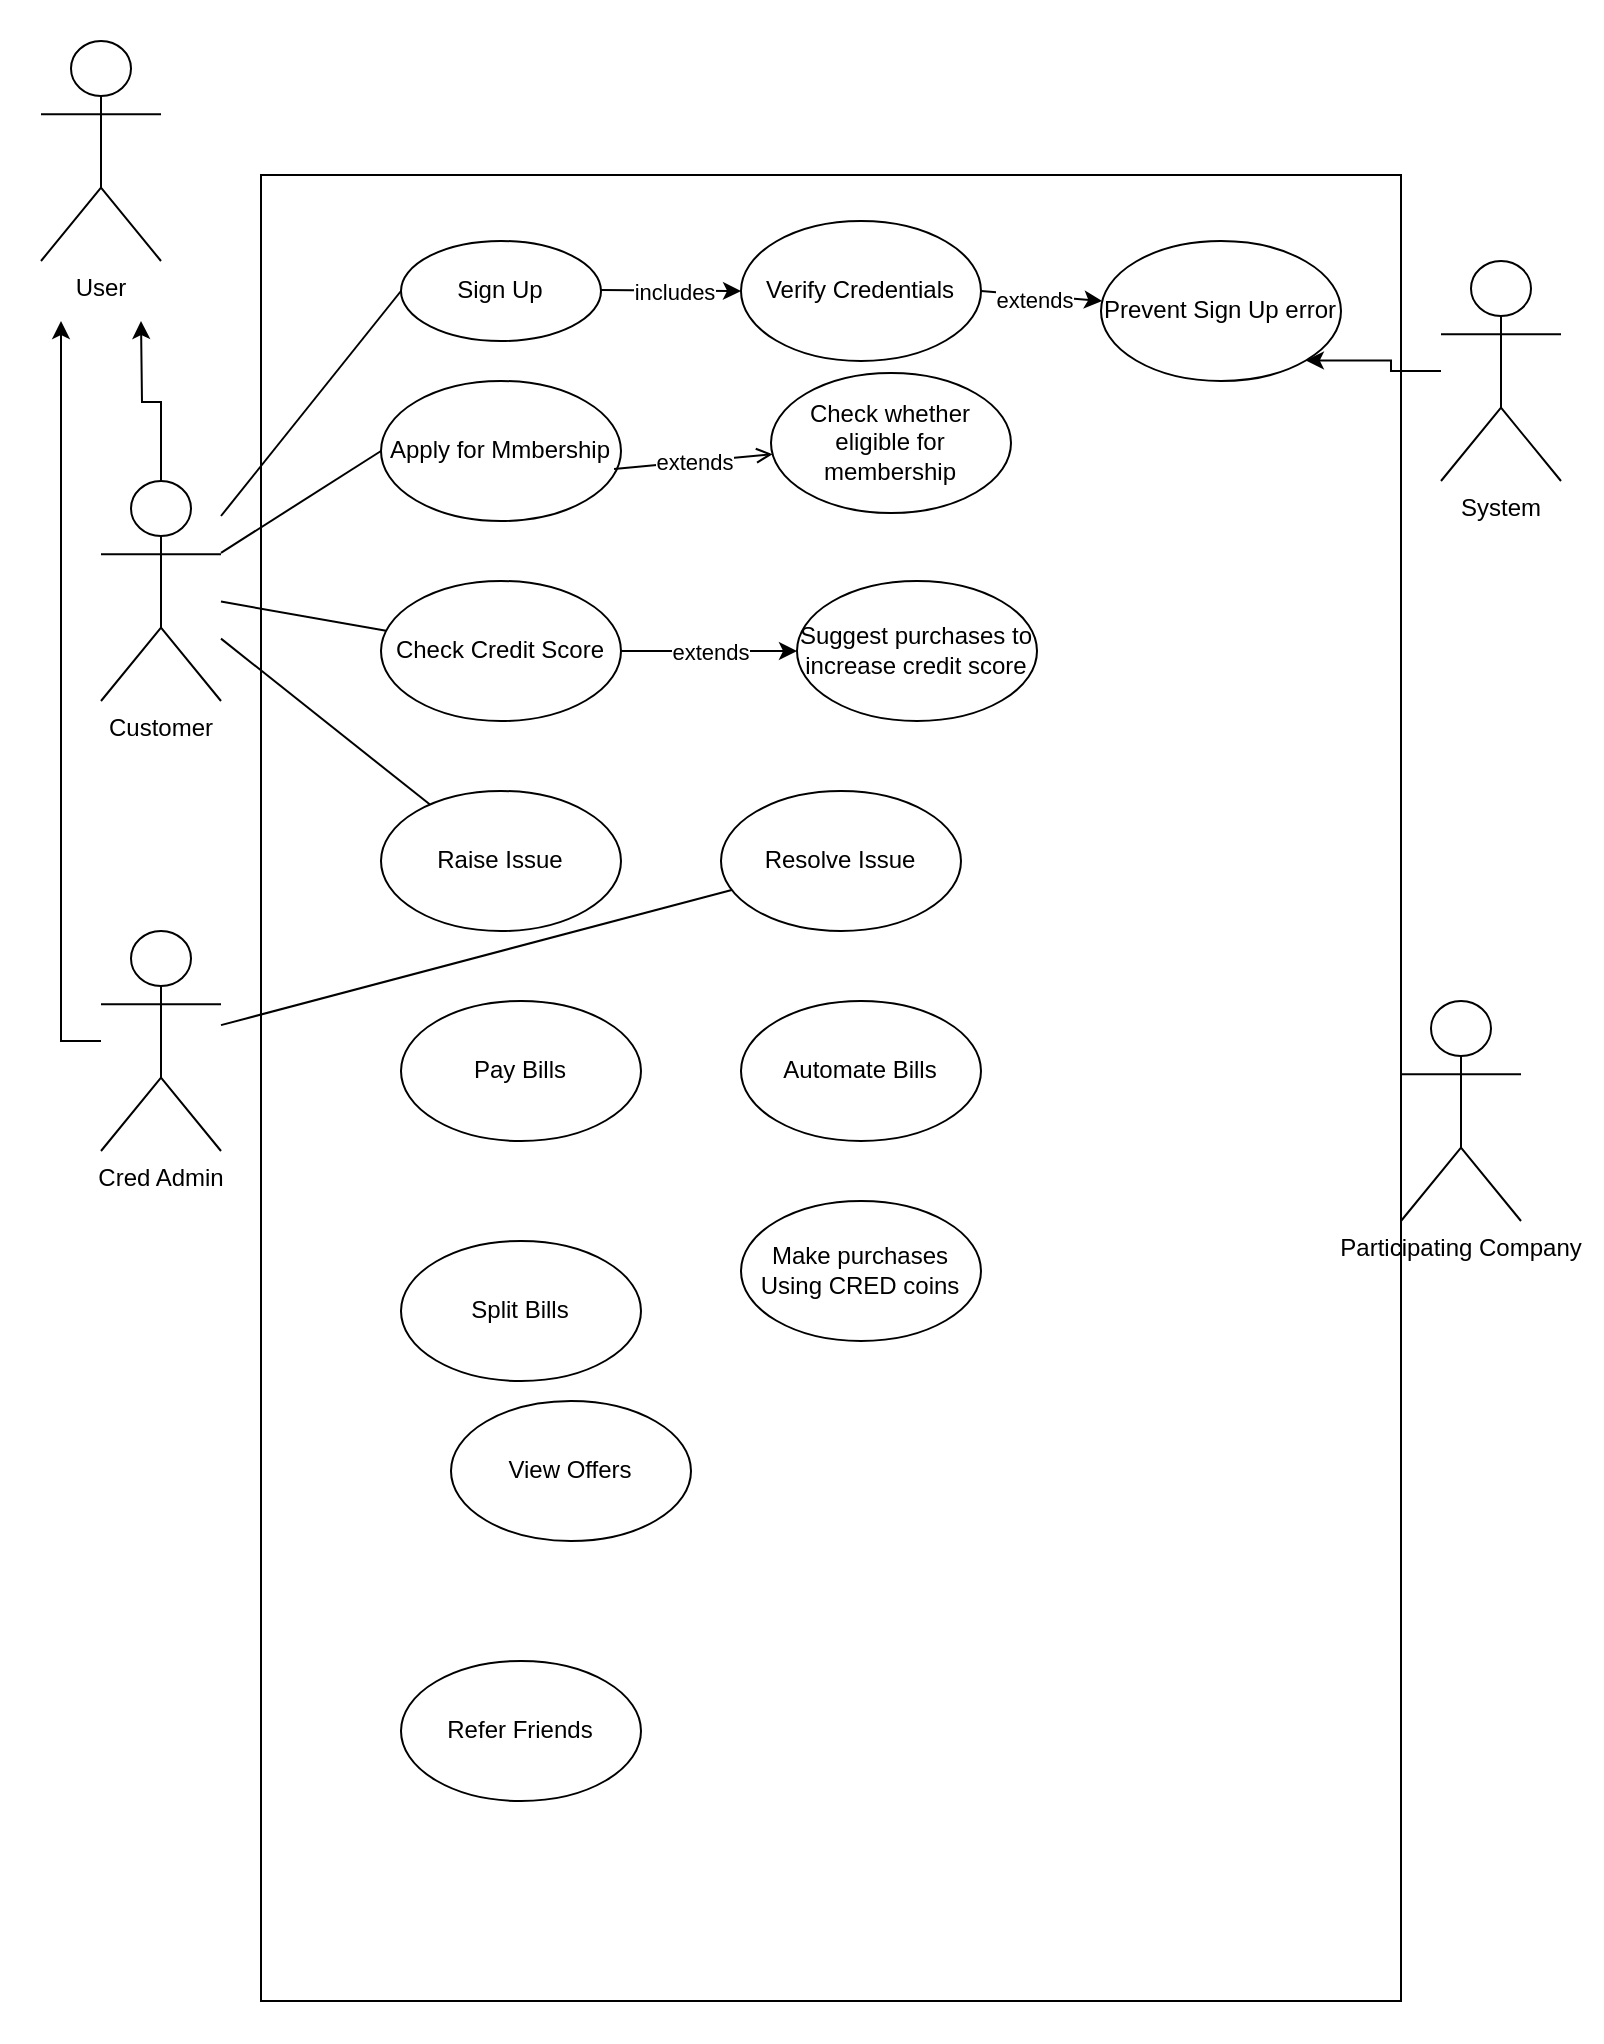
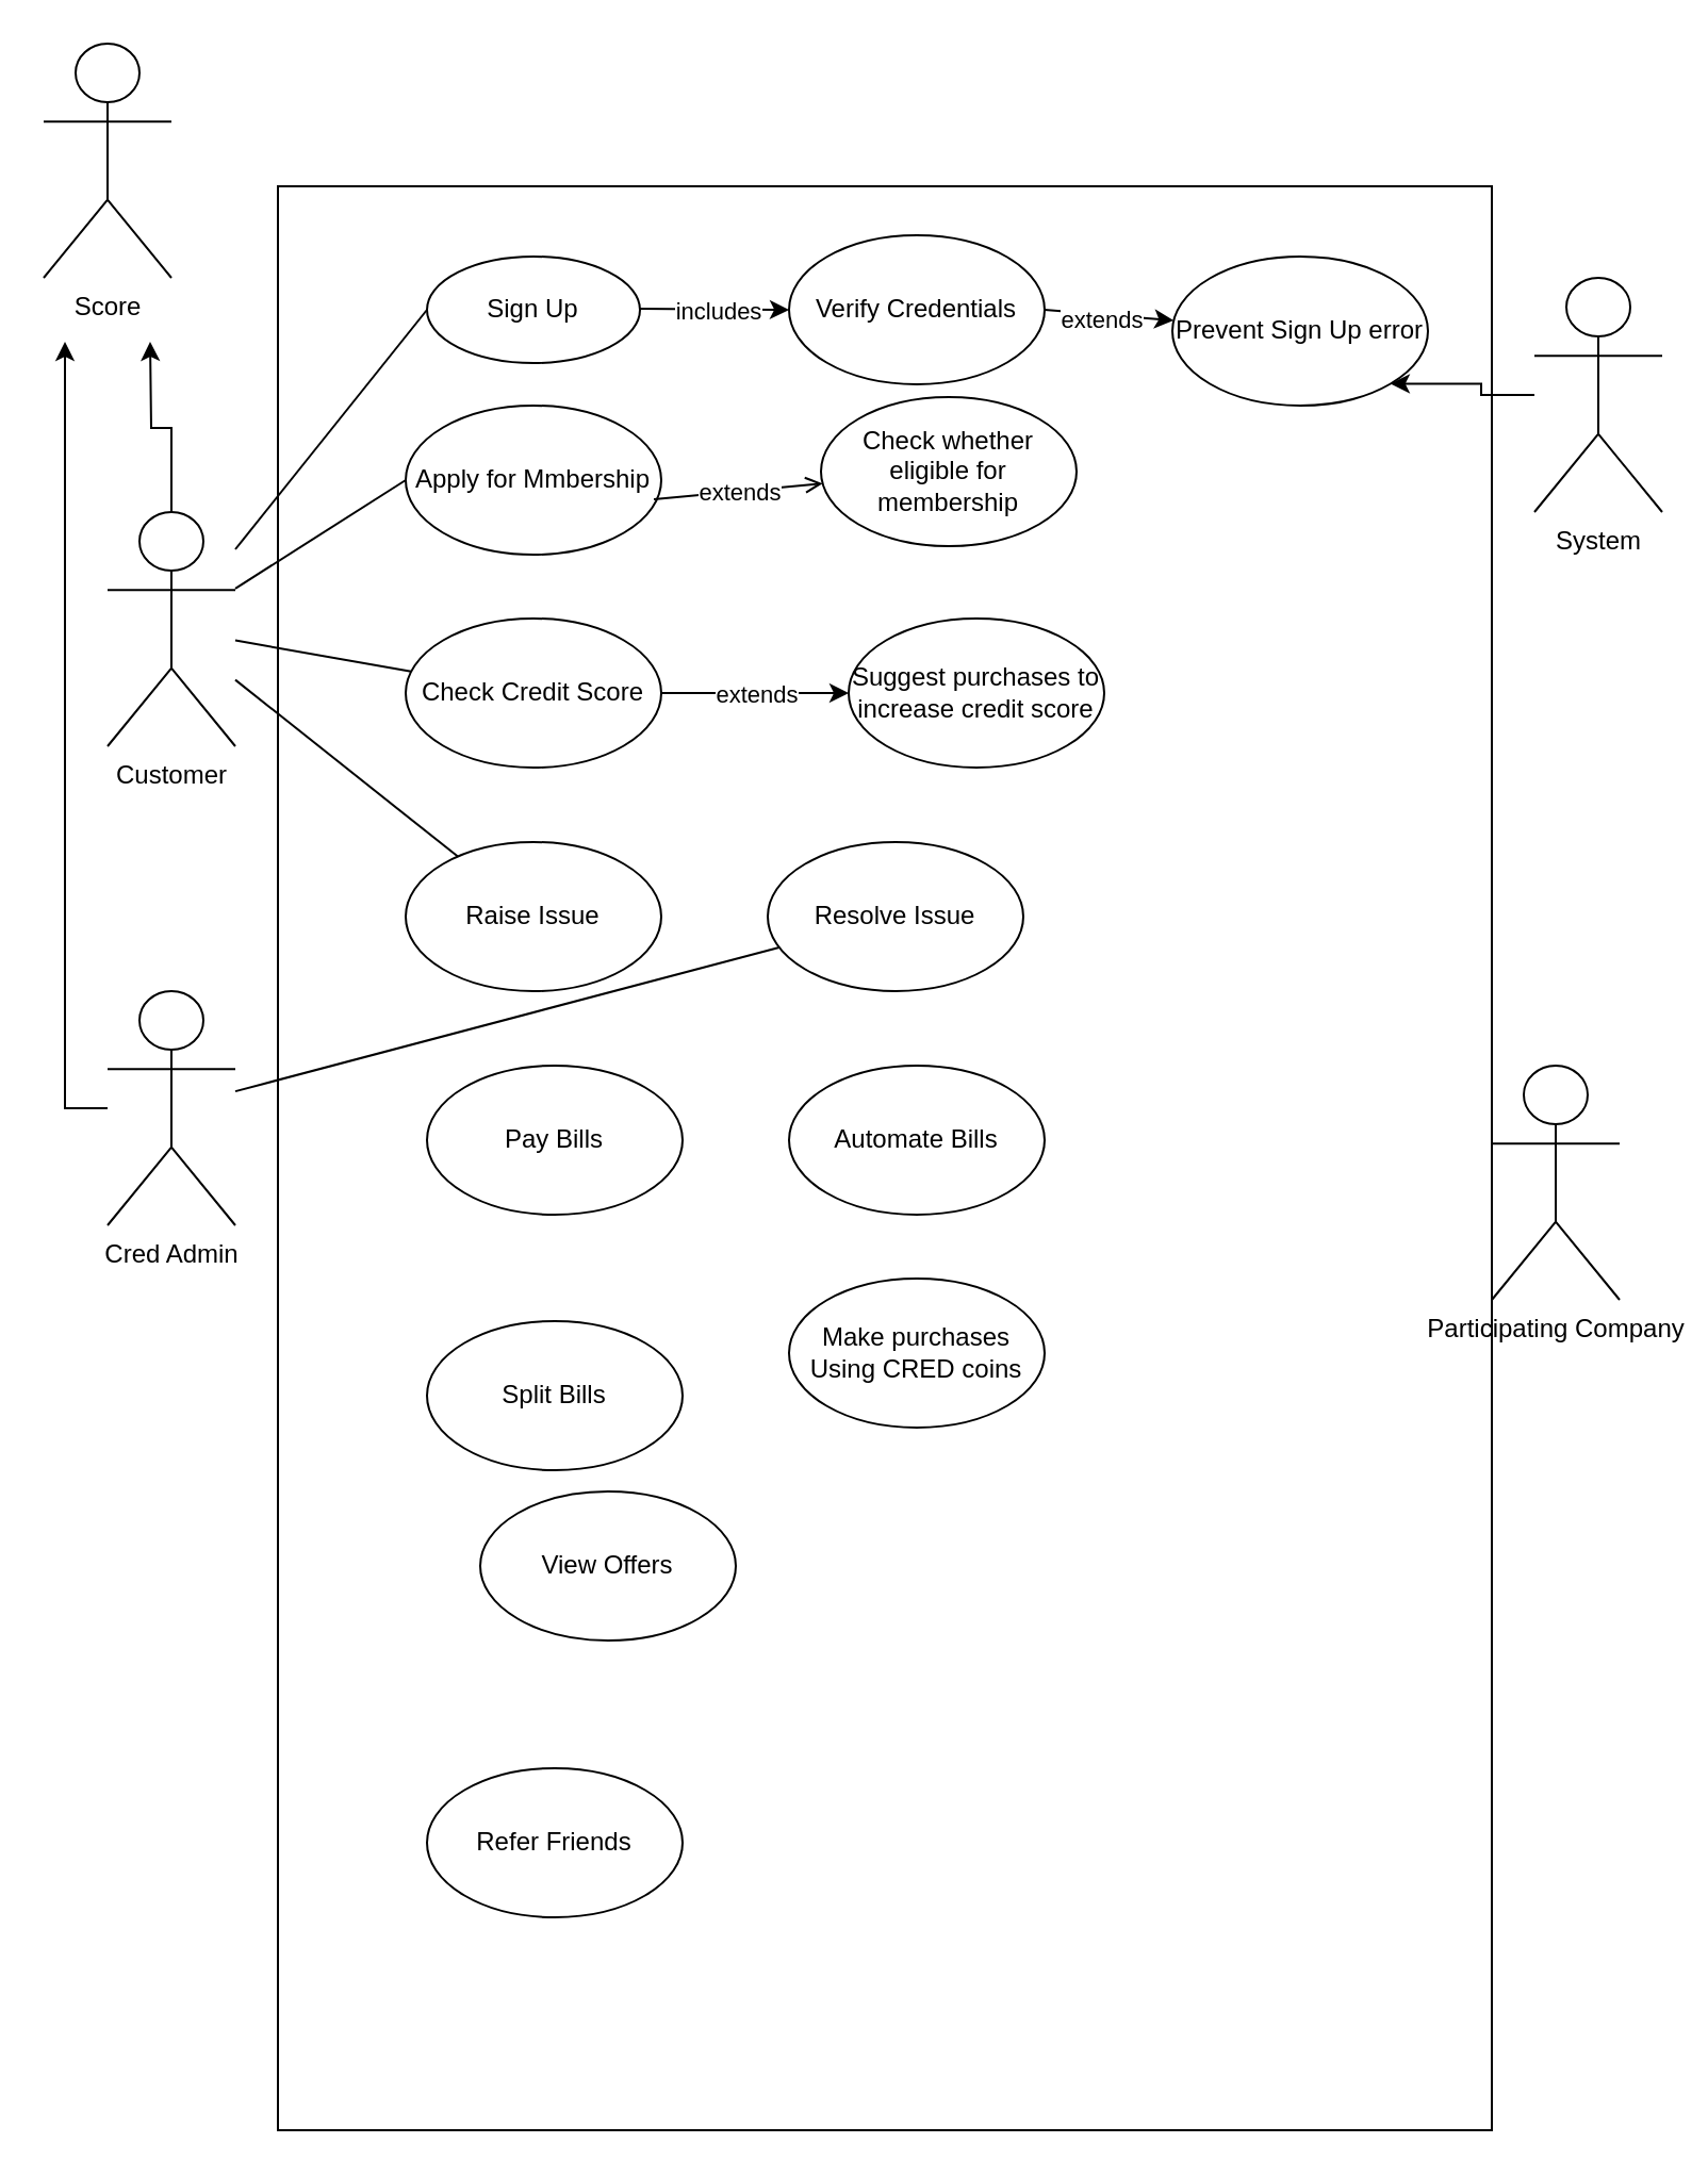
  <mxCell id="0" />
  <mxCell id="1" parent="0" />
- <mxCell id="2" value="User" style="shape=umlActor;verticalLabelPosition=bottom;verticalAlign=top;html=1;outlineConnect=0;" vertex="1" parent="1"><mxGeometry x="20" y="20" width="60" height="110" as="geometry" /></mxCell>
+ <mxCell id="2" value="Score" style="shape=umlActor;verticalLabelPosition=bottom;verticalAlign=top;html=1;outlineConnect=0;" vertex="1" parent="1"><mxGeometry x="20" y="20" width="60" height="110" as="geometry" /></mxCell>
  <mxCell id="3" style="edgeStyle=orthogonalEdgeStyle;rounded=0;orthogonalLoop=1;jettySize=auto;html=1;" edge="1" parent="1" source="4"><mxGeometry relative="1" as="geometry"><mxPoint x="70" y="160" as="targetPoint" /></mxGeometry></mxCell>
  <mxCell id="4" value="Customer" style="shape=umlActor;verticalLabelPosition=bottom;verticalAlign=top;html=1;outlineConnect=0;" vertex="1" parent="1"><mxGeometry x="50" y="240" width="60" height="110" as="geometry" /></mxCell>
  <mxCell id="5" value="&lt;div&gt;Participating Company&lt;/div&gt;&lt;div&gt;&lt;br&gt;&lt;/div&gt;" style="shape=umlActor;verticalLabelPosition=bottom;verticalAlign=top;html=1;outlineConnect=0;" vertex="1" parent="1"><mxGeometry x="700" y="500" width="60" height="110" as="geometry" /></mxCell>
  <mxCell id="6" value="" style="rounded=0;whiteSpace=wrap;html=1;fillColor=none;" vertex="1" parent="1"><mxGeometry x="130" y="87" width="570" height="913" as="geometry" /></mxCell>
  <mxCell id="7" value="Sign Up" style="ellipse;whiteSpace=wrap;html=1;" vertex="1" parent="1"><mxGeometry x="200" y="120" width="100" height="50" as="geometry" /></mxCell>
  <mxCell id="8" value="Apply for Mmbership" style="ellipse;whiteSpace=wrap;html=1;" vertex="1" parent="1"><mxGeometry x="190" y="190" width="120" height="70" as="geometry" /></mxCell>
  <mxCell id="9" value="Check Credit Score" style="ellipse;whiteSpace=wrap;html=1;" vertex="1" parent="1"><mxGeometry x="190" y="290" width="120" height="70" as="geometry" /></mxCell>
  <mxCell id="10" value="Pay Bills" style="ellipse;whiteSpace=wrap;html=1;" vertex="1" parent="1"><mxGeometry x="200" y="500" width="120" height="70" as="geometry" /></mxCell>
  <mxCell id="11" value="Automate Bills" style="ellipse;whiteSpace=wrap;html=1;" vertex="1" parent="1"><mxGeometry x="370" y="500" width="120" height="70" as="geometry" /></mxCell>
  <mxCell id="12" value="Split Bills" style="ellipse;whiteSpace=wrap;html=1;" vertex="1" parent="1"><mxGeometry x="200" y="620" width="120" height="70" as="geometry" /></mxCell>
  <mxCell id="13" value="View Offers" style="ellipse;whiteSpace=wrap;html=1;" vertex="1" parent="1"><mxGeometry x="225" y="700" width="120" height="70" as="geometry" /></mxCell>
  <mxCell id="14" value="Suggest purchases to increase credit score" style="ellipse;whiteSpace=wrap;html=1;" vertex="1" parent="1"><mxGeometry x="398" y="290" width="120" height="70" as="geometry" /></mxCell>
  <mxCell id="15" value="Refer Friends" style="ellipse;whiteSpace=wrap;html=1;" vertex="1" parent="1"><mxGeometry x="200" y="830" width="120" height="70" as="geometry" /></mxCell>
  <mxCell id="16" value="Make purchases Using CRED coins" style="ellipse;whiteSpace=wrap;html=1;" vertex="1" parent="1"><mxGeometry x="370" y="600" width="120" height="70" as="geometry" /></mxCell>
  <mxCell id="17" style="edgeStyle=orthogonalEdgeStyle;rounded=0;orthogonalLoop=1;jettySize=auto;html=1;" edge="1" parent="1" source="18"><mxGeometry relative="1" as="geometry"><mxPoint x="30" y="160" as="targetPoint" /></mxGeometry></mxCell>
  <mxCell id="18" value="Cred Admin" style="shape=umlActor;verticalLabelPosition=bottom;verticalAlign=top;html=1;outlineConnect=0;" vertex="1" parent="1"><mxGeometry x="50" y="465" width="60" height="110" as="geometry" /></mxCell>
  <mxCell id="19" style="edgeStyle=orthogonalEdgeStyle;rounded=0;orthogonalLoop=1;jettySize=auto;html=1;entryX=1;entryY=1;entryDx=0;entryDy=0;" edge="1" parent="1" source="20" target="22"><mxGeometry relative="1" as="geometry" /></mxCell>
  <mxCell id="20" value="System" style="shape=umlActor;verticalLabelPosition=bottom;verticalAlign=top;html=1;outlineConnect=0;" vertex="1" parent="1"><mxGeometry x="720" y="130" width="60" height="110" as="geometry" /></mxCell>
  <mxCell id="21" value="Verify Credentials " style="ellipse;whiteSpace=wrap;html=1;" vertex="1" parent="1"><mxGeometry x="370" y="110" width="120" height="70" as="geometry" /></mxCell>
  <mxCell id="22" value="Prevent Sign Up error" style="ellipse;whiteSpace=wrap;html=1;" vertex="1" parent="1"><mxGeometry x="550" y="120" width="120" height="70" as="geometry" /></mxCell>
  <mxCell id="23" value="Raise Issue" style="ellipse;whiteSpace=wrap;html=1;" vertex="1" parent="1"><mxGeometry x="190" y="395" width="120" height="70" as="geometry" /></mxCell>
  <mxCell id="24" value="Resolve Issue" style="ellipse;whiteSpace=wrap;html=1;" vertex="1" parent="1"><mxGeometry x="360" y="395" width="120" height="70" as="geometry" /></mxCell>
  <mxCell id="25" value="" style="endArrow=none;html=1;rounded=0;entryX=0;entryY=0.5;entryDx=0;entryDy=0;" edge="1" parent="1" source="4" target="8"><mxGeometry width="50" height="50" relative="1" as="geometry"><mxPoint x="134" y="334" as="sourcePoint" /><mxPoint x="184" y="284" as="targetPoint" /></mxGeometry></mxCell>
  <mxCell id="26" value="" style="endArrow=none;html=1;rounded=0;" edge="1" parent="1" source="4" target="9"><mxGeometry width="50" height="50" relative="1" as="geometry"><mxPoint x="120" y="286" as="sourcePoint" /><mxPoint x="200" y="235" as="targetPoint" /></mxGeometry></mxCell>
  <mxCell id="27" value="" style="endArrow=none;html=1;rounded=0;" edge="1" parent="1" source="4" target="23"><mxGeometry width="50" height="50" relative="1" as="geometry"><mxPoint x="130" y="296" as="sourcePoint" /><mxPoint x="210" y="245" as="targetPoint" /></mxGeometry></mxCell>
  <mxCell id="28" value="" style="endArrow=none;html=1;rounded=0;" edge="1" parent="1" source="18" target="24"><mxGeometry width="50" height="50" relative="1" as="geometry"><mxPoint x="140" y="306" as="sourcePoint" /><mxPoint x="220" y="255" as="targetPoint" /></mxGeometry></mxCell>
  <mxCell id="29" value="" style="endArrow=none;html=1;rounded=0;entryX=0;entryY=0.5;entryDx=0;entryDy=0;" edge="1" parent="1" source="4" target="7"><mxGeometry width="50" height="50" relative="1" as="geometry"><mxPoint x="150" y="316" as="sourcePoint" /><mxPoint x="230" y="265" as="targetPoint" /></mxGeometry></mxCell>
  <mxCell id="30" value="" style="endArrow=classic;html=1;rounded=0;" edge="1" parent="1" target="21"><mxGeometry relative="1" as="geometry"><mxPoint x="300" y="144.47" as="sourcePoint" /><mxPoint x="400" y="144.47" as="targetPoint" /></mxGeometry></mxCell>
  <mxCell id="31" value="Label" style="edgeLabel;resizable=0;html=1;;align=center;verticalAlign=middle;" connectable="0" vertex="1" parent="30"><mxGeometry relative="1" as="geometry" /></mxCell>
  <mxCell id="32" value="includes" style="edgeLabel;html=1;align=center;verticalAlign=middle;resizable=0;points=[];" vertex="1" connectable="0" parent="30"><mxGeometry x="0.064" y="-1" relative="1" as="geometry"><mxPoint as="offset" /></mxGeometry></mxCell>
  <mxCell id="33" value="" style="endArrow=classic;html=1;rounded=0;exitX=1;exitY=0.5;exitDx=0;exitDy=0;" edge="1" parent="1" source="21" target="22"><mxGeometry relative="1" as="geometry"><mxPoint x="463" y="183" as="sourcePoint" /><mxPoint x="563" y="183" as="targetPoint" /></mxGeometry></mxCell>
  <mxCell id="34" value="Label" style="edgeLabel;resizable=0;html=1;;align=center;verticalAlign=middle;" connectable="0" vertex="1" parent="33"><mxGeometry relative="1" as="geometry" /></mxCell>
  <mxCell id="35" value="extends" style="edgeLabel;html=1;align=center;verticalAlign=middle;resizable=0;points=[];" vertex="1" connectable="0" parent="33"><mxGeometry x="-0.108" y="-2" relative="1" as="geometry"><mxPoint as="offset" /></mxGeometry></mxCell>
  <mxCell id="36" value="Check whether eligible for membership" style="ellipse;whiteSpace=wrap;html=1;" vertex="1" parent="1"><mxGeometry x="385" y="186" width="120" height="70" as="geometry" /></mxCell>
  <mxCell id="37" value="" style="endArrow=open;html=1;rounded=0;exitX=0.971;exitY=0.629;exitDx=0;exitDy=0;exitPerimeter=0;" edge="1" parent="1" source="8" target="36"><mxGeometry relative="1" as="geometry"><mxPoint x="299" y="226" as="sourcePoint" /><mxPoint x="390" y="222" as="targetPoint" /></mxGeometry></mxCell>
  <mxCell id="38" value="extends" style="edgeLabel;resizable=0;html=1;;align=center;verticalAlign=middle;" connectable="0" vertex="1" parent="37"><mxGeometry relative="1" as="geometry" /></mxCell>
  <mxCell id="39" value="" style="endArrow=classic;html=1;rounded=0;exitX=1;exitY=0.5;exitDx=0;exitDy=0;entryX=0;entryY=0.5;entryDx=0;entryDy=0;" edge="1" parent="1" source="9" target="14"><mxGeometry relative="1" as="geometry"><mxPoint x="317" y="244" as="sourcePoint" /><mxPoint x="396" y="236" as="targetPoint" /></mxGeometry></mxCell>
  <mxCell id="40" value="extends" style="edgeLabel;resizable=0;html=1;;align=center;verticalAlign=middle;" connectable="0" vertex="1" parent="39"><mxGeometry relative="1" as="geometry" /></mxCell>
